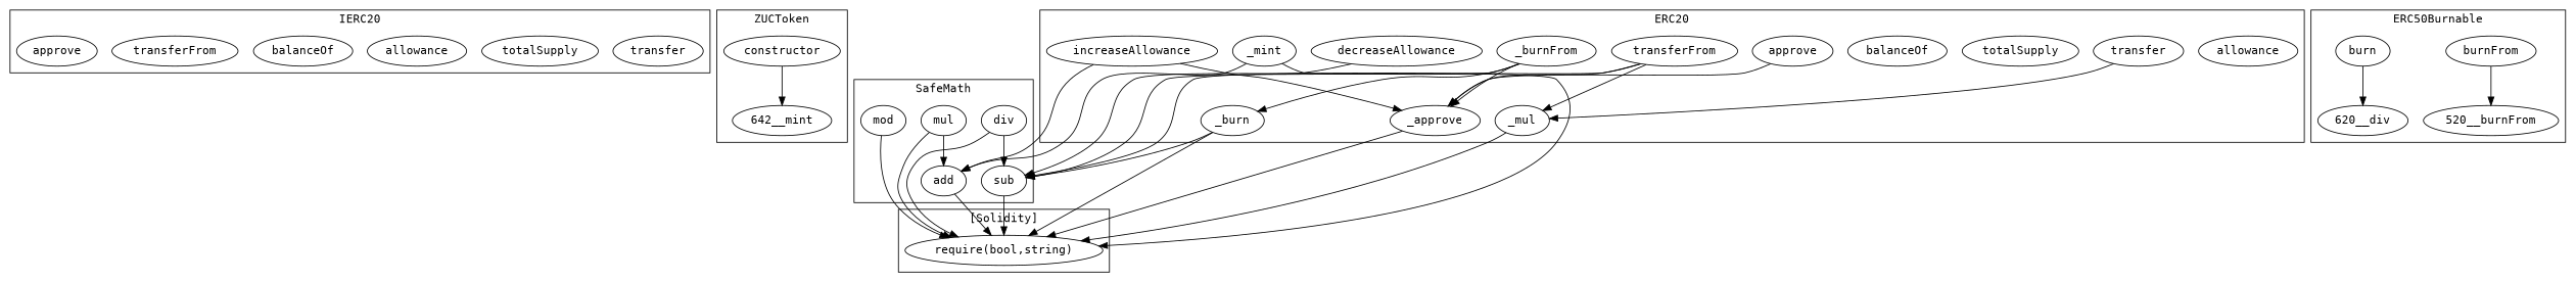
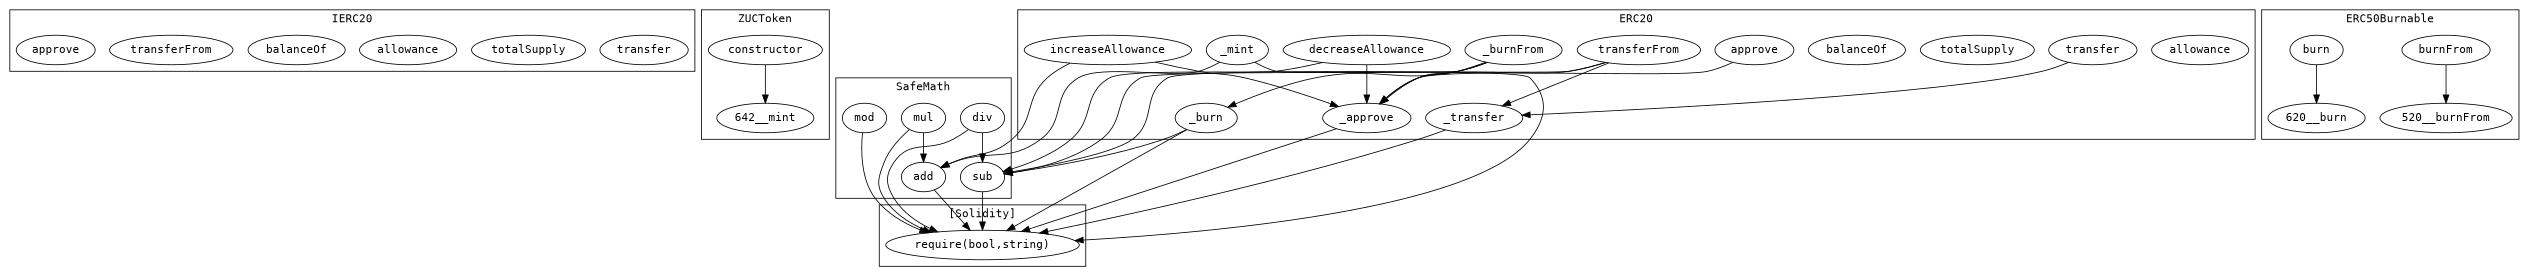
  strict digraph {
    fontname="DejaVu Sans Mono"
    node [fontname="DejaVu Sans Mono"]
    edge [fontname="DejaVu Sans Mono"]
    n1 [label=transfer]
    n2 [label=totalSupply]
    n3 [label=allowance]
    n4 [label=balanceOf]
    n5 [label=transferFrom]
    n6 [label=approve]
    n7 [label=constructor]
    "642__mint"
    n9 [label=mod]
    n10 [label=mul]
    n11 [label=add]
    n12 [label=sub]
    n13 [label=div]
    n14 [label=burnFrom]
    n15 [label="520__burnFrom"]
    n16 [label=burn]
-   "620__burn" [label="620__div"]
+   "620__burn"
    n18 [label=allowance]
    n19 [label=_burn]
    n20 [label=_approve]
    n21 [label=transfer]
-   n22 [label=_mul]
+   n22 [label=_transfer]
    n23 [label=totalSupply]
    n24 [label=balanceOf]
    n25 [label=approve]
    n26 [label=decreaseAllowance]
    n27 [label=_mint]
    n28 [label=_burnFrom]
    n29 [label=transferFrom]
    n30 [label=increaseAllowance]
    "require(bool,string)"
    subgraph cluster_1 {
      label=IERC20
      n1
      n2
      n3
      n4
      n5
      n6
    }
    subgraph cluster_2 {
      label=ZUCToken
      n7
      "642__mint"
    }
    subgraph cluster_3 {
      label=SafeMath
      n9
      n10
      n11
      n12
      n13
    }
    subgraph cluster_4 {
      label=ERC50Burnable
      n14
      n15
      n16
      "620__burn"
    }
    subgraph cluster_5 {
      label=ERC20
      n18
      n19
      n20
      n21
      n22
      n23
      n24
      n25
      n26
      n27
      n28
      n29
      n30
    }
    subgraph cluster_6 {
      label="[Solidity]"
      "require(bool,string)"
    }
    n7 -> "642__mint"
    n9 -> "require(bool,string)"
    n10 -> n11
    n10 -> "require(bool,string)"
    n11 -> "require(bool,string)"
    n12 -> "require(bool,string)"
    n13 -> n12
    n13 -> "require(bool,string)"
    n14 -> n15
    n16 -> "620__burn"
    n19 -> n12
    n19 -> "require(bool,string)"
    n20 -> "require(bool,string)"
    n21 -> n22
    n22 -> "require(bool,string)"
    n25 -> n20
    n26 -> n12
+   n26 -> n20
    n27 -> n11
    n27 -> "require(bool,string)"
    n28 -> n12
    n28 -> n19
    n28 -> n20
    n29 -> n12
    n29 -> n20
    n29 -> n22
    n30 -> n11
    n30 -> n20
  }
